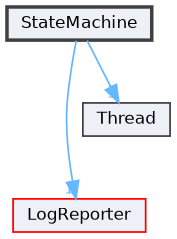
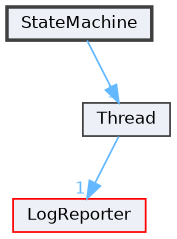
  digraph {
    compound=true
    node [color=grey25 fillcolor="#edf0f7" fontname=Helvetica fontsize=10 shape=box style=filled]
    edge [color=steelblue1 fontcolor=steelblue1 fontname=Helvetica fontsize=10 headlabel=1 labeldistance=1.5 labelfontname=Helvetica labelfontsize=10]
    n1 [height=0.2 label=StateMachine style="filled,bold" width=0.4]
    n2 [color=red height=0.2 label=LogReporter width=0.4]
    n3 [height=0.2 label=Thread width=0.4]
-   n1 -> n2
+   n3 -> n2
    n1 -> n3
  }
